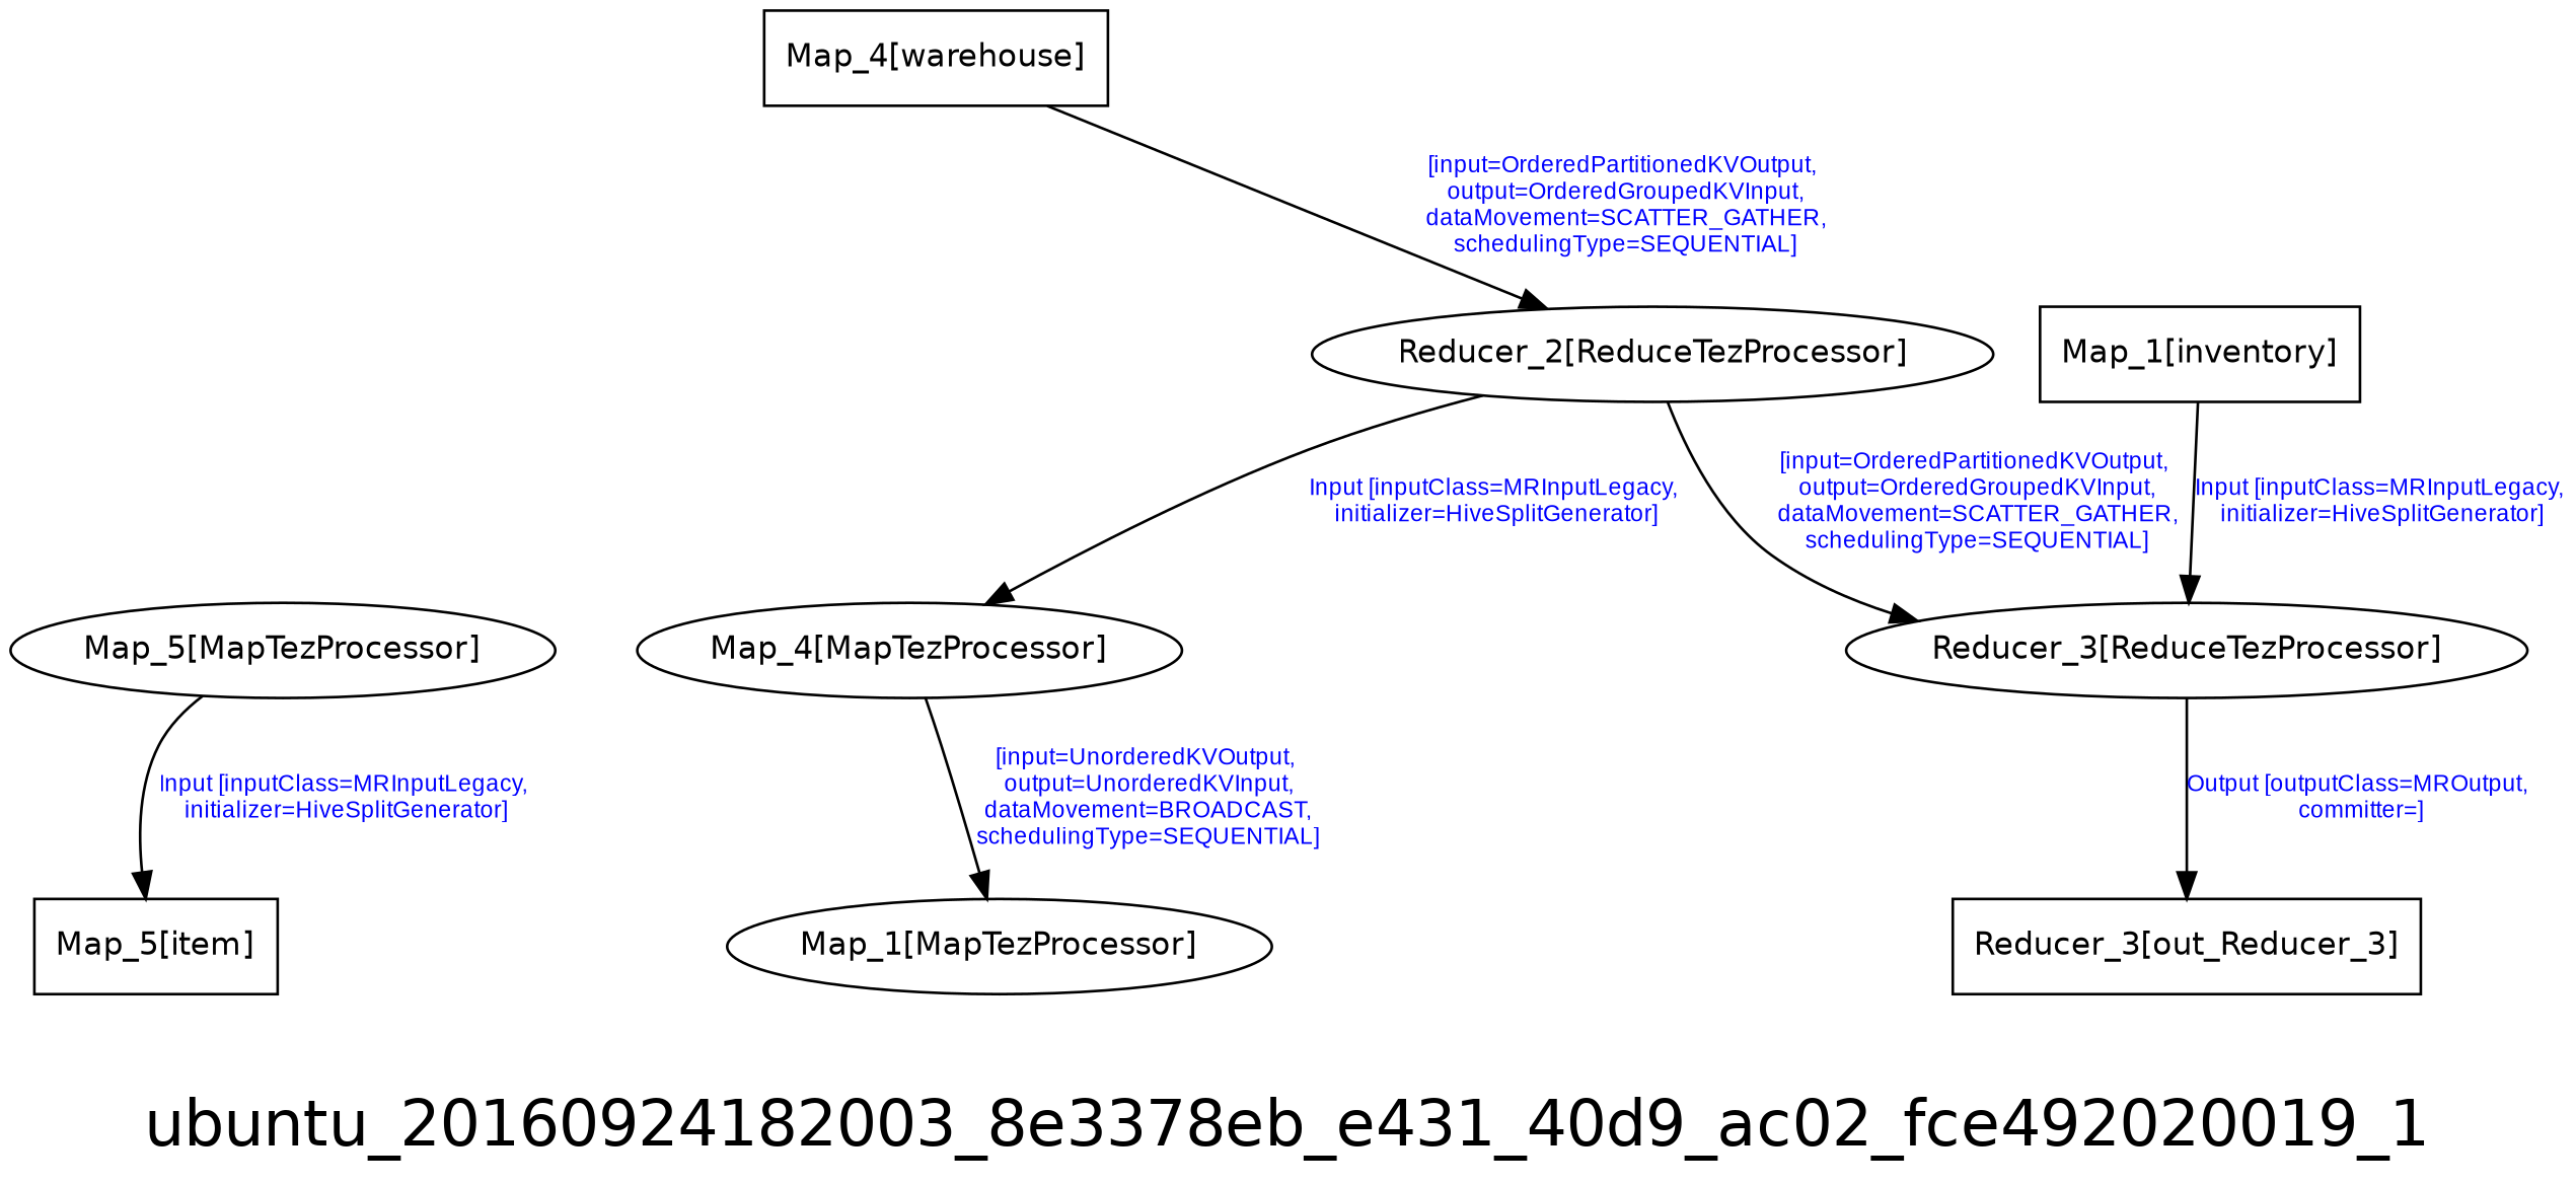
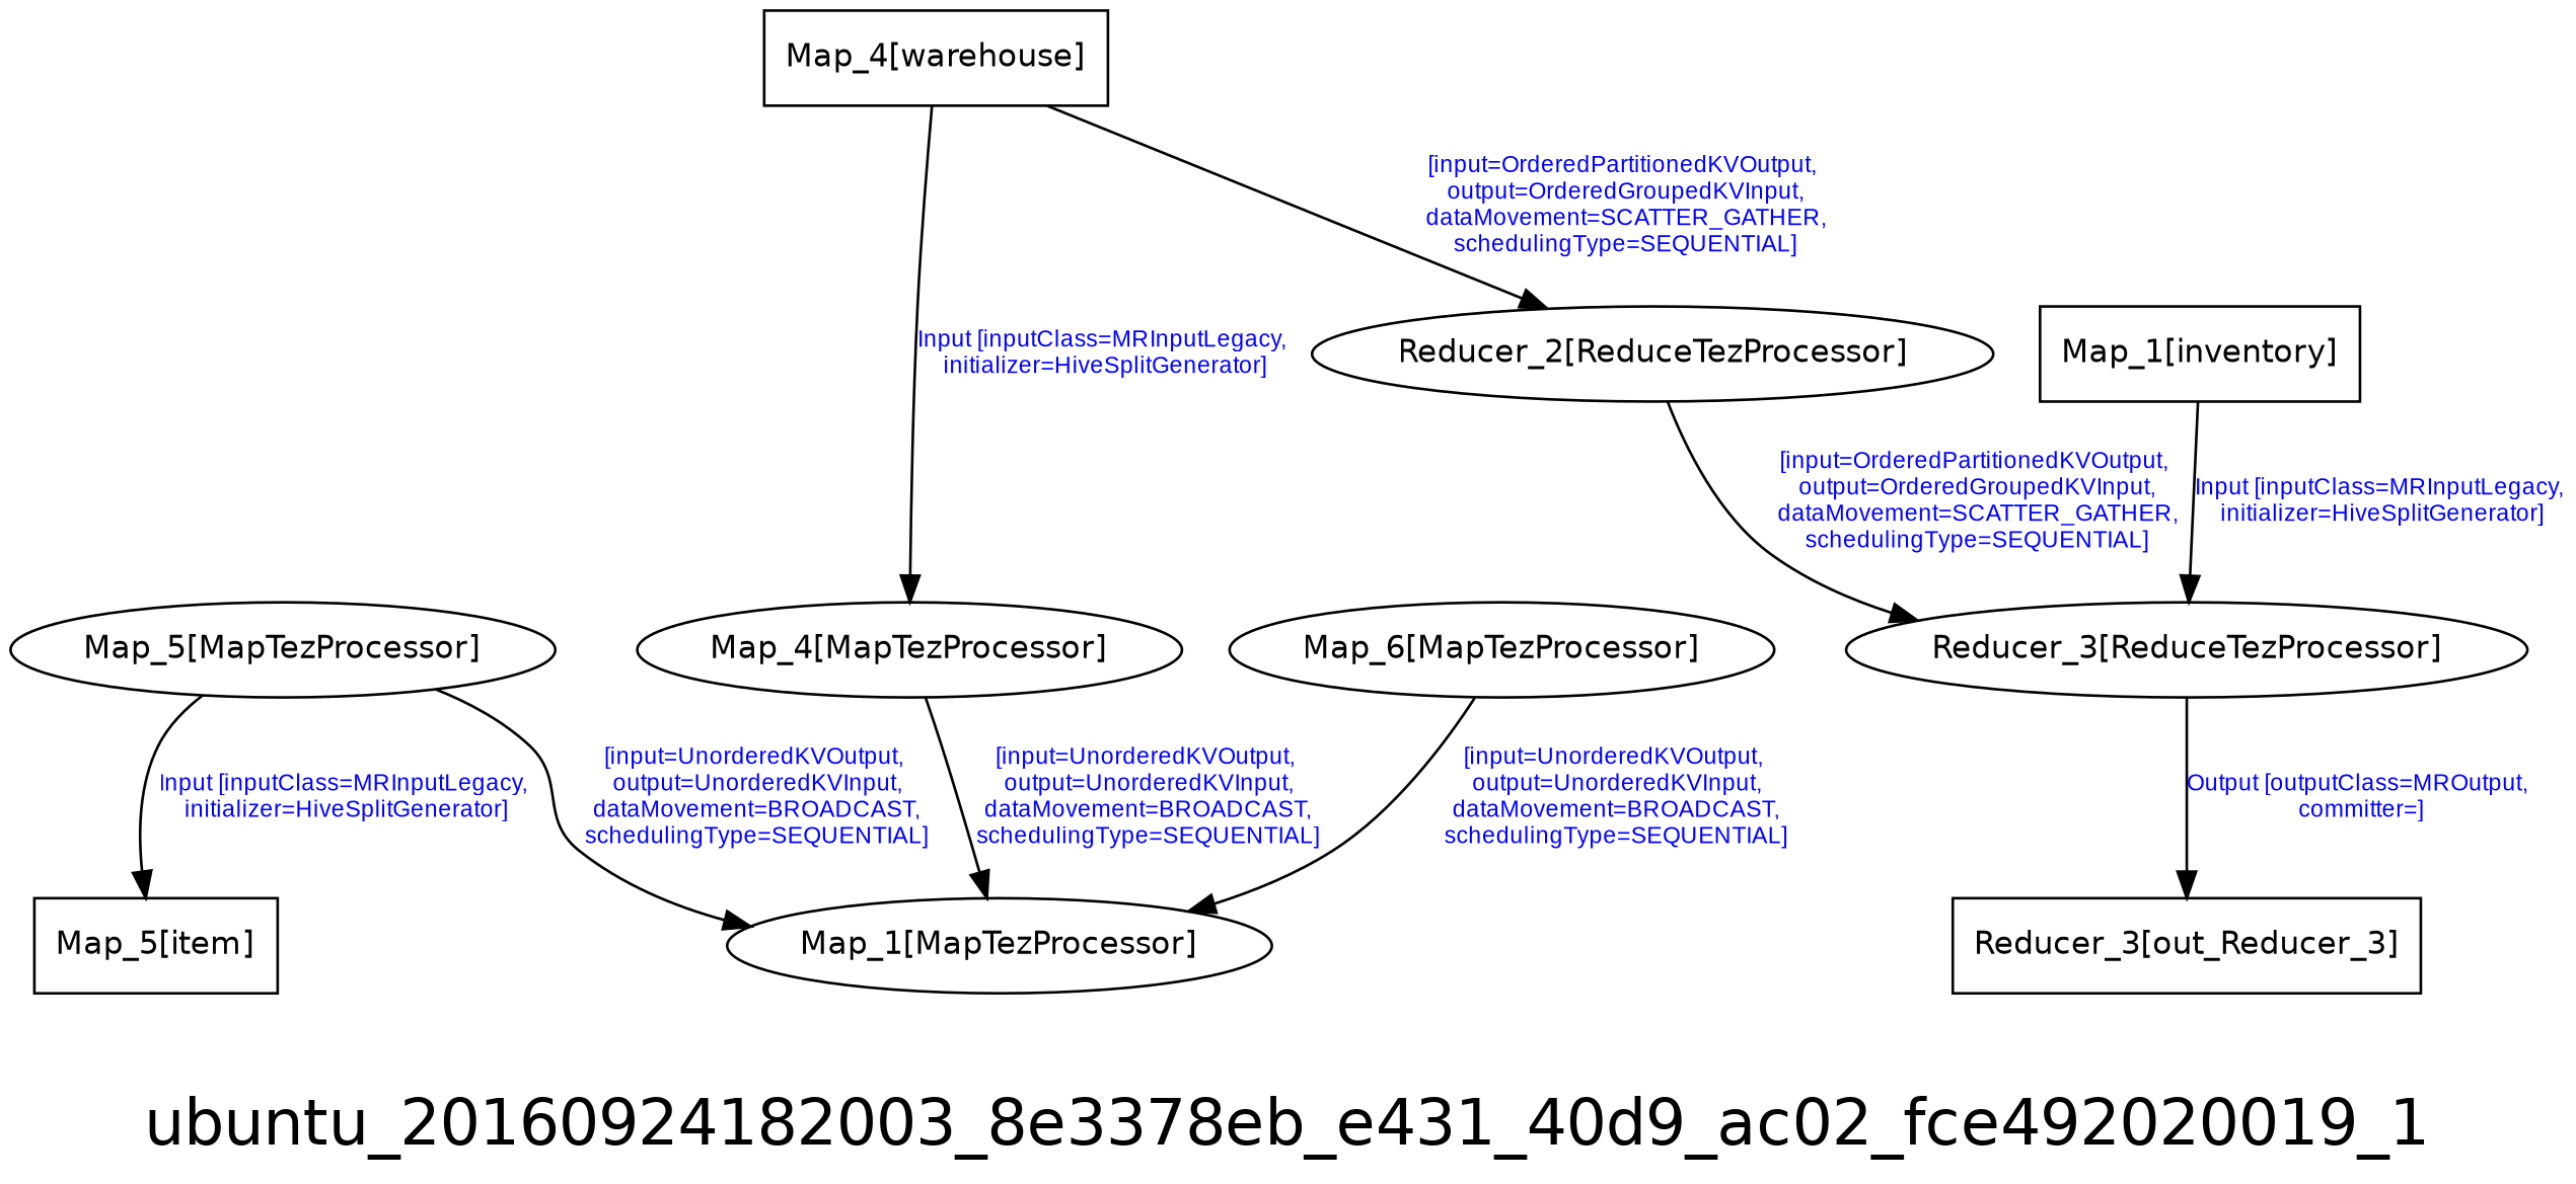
  digraph {
    fontname=Helvetica
    fontsize=24
    label=ubuntu_20160924182003_8e3378eb_e431_40d9_ac02_fce492020019_1
    node [fontname=Helvetica fontsize=12]
    edge [fontcolor=blue fontname=Arial fontsize=9]
    n1 [label="Map_5[MapTezProcessor]"]
    n2 [label="Map_1[MapTezProcessor]"]
    n3 [label="Map_5[item]" shape=box]
    n4 [label="Reducer_2[ReduceTezProcessor]"]
    n5 [label="Reducer_3[ReduceTezProcessor]"]
+   n6 [label="Map_6[MapTezProcessor]"]
    n7 [label="Reducer_3[out_Reducer_3]" shape=box]
    n8 [label="Map_1[inventory]" shape=box]
    n9 [label="Map_4[warehouse]" shape=box]
    n10 [label="Map_4[MapTezProcessor]"]
+   n1 -> n2 [label="[input=UnorderedKVOutput,\n output=UnorderedKVInput,\n dataMovement=BROADCAST,\n schedulingType=SEQUENTIAL]"]
    n1 -> n3 [label="Input [inputClass=MRInputLegacy,\n initializer=HiveSplitGenerator]"]
    n4 -> n5 [label="[input=OrderedPartitionedKVOutput,\n output=OrderedGroupedKVInput,\n dataMovement=SCATTER_GATHER,\n schedulingType=SEQUENTIAL]"]
    n5 -> n7 [label="Output [outputClass=MROutput,\n committer=]"]
+   n6 -> n2 [label="[input=UnorderedKVOutput,\n output=UnorderedKVInput,\n dataMovement=BROADCAST,\n schedulingType=SEQUENTIAL]"]
    n8 -> n5 [label="Input [inputClass=MRInputLegacy,\n initializer=HiveSplitGenerator]"]
    n9 -> n4 [label="[input=OrderedPartitionedKVOutput,\n output=OrderedGroupedKVInput,\n dataMovement=SCATTER_GATHER,\n schedulingType=SEQUENTIAL]"]
-   n4 -> n10 [label="Input [inputClass=MRInputLegacy,\n initializer=HiveSplitGenerator]"]
+   n9 -> n10 [label="Input [inputClass=MRInputLegacy,\n initializer=HiveSplitGenerator]"]
    n10 -> n2 [label="[input=UnorderedKVOutput,\n output=UnorderedKVInput,\n dataMovement=BROADCAST,\n schedulingType=SEQUENTIAL]"]
  }
